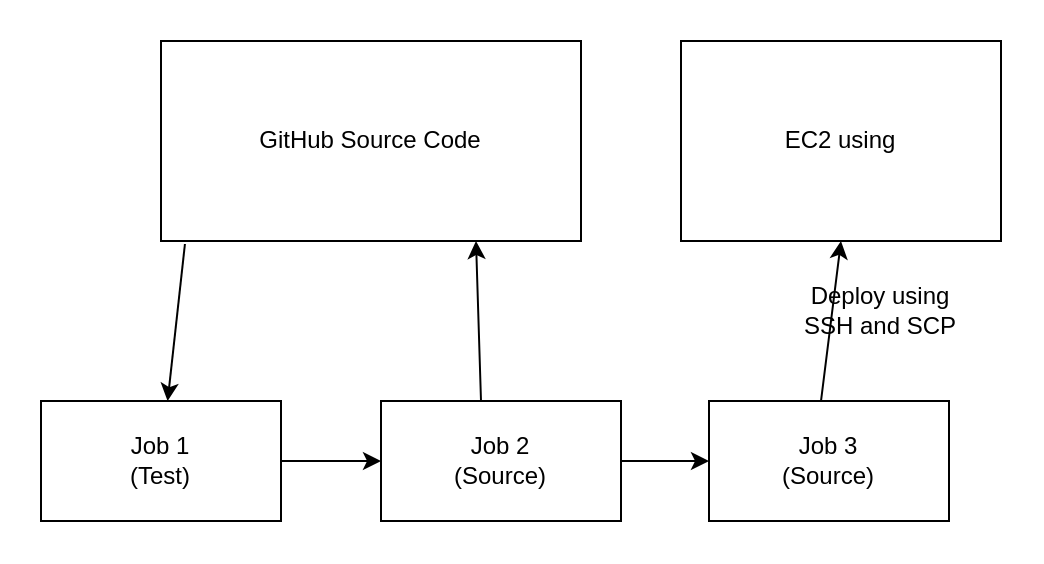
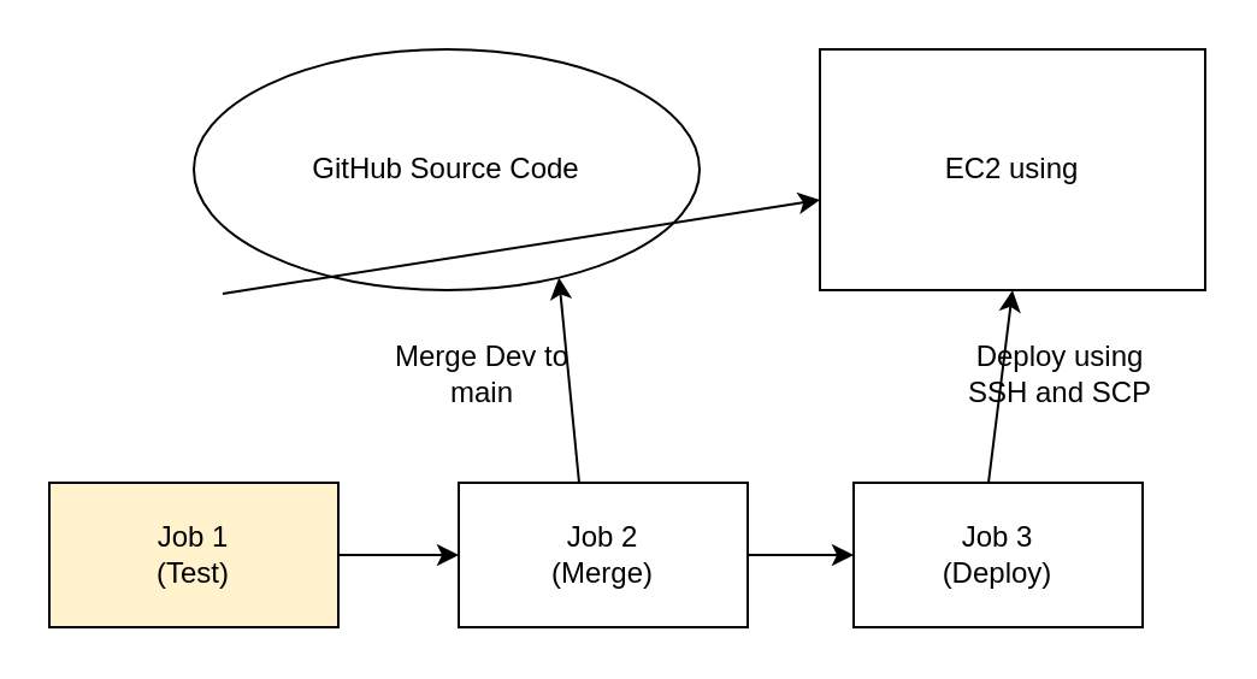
  <mxCell id="0" />
  <mxCell id="1" parent="0" />
- <mxCell id="2" value="Job 1&lt;br&gt;(Test)" style="rounded=0;whiteSpace=wrap;html=1;" vertex="1" parent="1"><mxGeometry x="20" y="200" width="120" height="60" as="geometry" /></mxCell>
- <mxCell id="3" value="GitHub Source Code" style="rounded=0;whiteSpace=wrap;html=1;" vertex="1" parent="1"><mxGeometry x="80" y="20" width="210" height="100" as="geometry" /></mxCell>
- <mxCell id="4" value="" style="endArrow=classic;html=1;rounded=0;exitX=0.057;exitY=1.015;exitDx=0;exitDy=0;exitPerimeter=0;" edge="1" parent="1" source="3" target="2"><mxGeometry width="50" height="50" relative="1" as="geometry"><mxPoint x="90" y="200" as="sourcePoint" /><mxPoint x="100" y="198" as="targetPoint" /></mxGeometry></mxCell>
- <mxCell id="5" value="Job 2&lt;br&gt;(Source)" style="rounded=0;whiteSpace=wrap;html=1;" vertex="1" parent="1"><mxGeometry x="190" y="200" width="120" height="60" as="geometry" /></mxCell>
+ <mxCell id="2" value="Job 1&lt;br&gt;(Test)" style="rounded=0;whiteSpace=wrap;html=1;fillColor=#fff2cc;" vertex="1" parent="1"><mxGeometry x="20" y="200" width="120" height="60" as="geometry" /></mxCell>
+ <mxCell id="3" value="GitHub Source Code" style="ellipse;whiteSpace=wrap;html=1;" vertex="1" parent="1"><mxGeometry x="80" y="20" width="210" height="100" as="geometry" /></mxCell>
+ <mxCell id="4" value="" style="endArrow=classic;html=1;rounded=0;exitX=0.057;exitY=1.015;exitDx=0;exitDy=0;exitPerimeter=0;" edge="1" parent="1" source="3" target="11"><mxGeometry width="50" height="50" relative="1" as="geometry"><mxPoint x="90" y="200" as="sourcePoint" /><mxPoint x="100" y="198" as="targetPoint" /></mxGeometry></mxCell>
+ <mxCell id="5" value="Job 2&lt;br&gt;(Merge)" style="rounded=0;whiteSpace=wrap;html=1;" vertex="1" parent="1"><mxGeometry x="190" y="200" width="120" height="60" as="geometry" /></mxCell>
  <mxCell id="6" value="" style="endArrow=classic;html=1;rounded=0;entryX=0;entryY=0.5;entryDx=0;entryDy=0;" edge="1" parent="1" target="5"><mxGeometry width="50" height="50" relative="1" as="geometry"><mxPoint x="140" y="230" as="sourcePoint" /><mxPoint x="190" y="180" as="targetPoint" /></mxGeometry></mxCell>
  <mxCell id="7" value="" style="endArrow=classic;html=1;rounded=0;entryX=0.75;entryY=1;entryDx=0;entryDy=0;" edge="1" parent="1" target="3"><mxGeometry width="50" height="50" relative="1" as="geometry"><mxPoint x="240" y="200" as="sourcePoint" /><mxPoint x="240" y="150" as="targetPoint" /></mxGeometry></mxCell>
- <mxCell id="8" value="Job 3&lt;br&gt;(Source)" style="rounded=0;whiteSpace=wrap;html=1;" vertex="1" parent="1"><mxGeometry x="354" y="200" width="120" height="60" as="geometry" /></mxCell>
+ <mxCell id="8" value="Job 3&lt;br&gt;(Deploy)" style="rounded=0;whiteSpace=wrap;html=1;" vertex="1" parent="1"><mxGeometry x="354" y="200" width="120" height="60" as="geometry" /></mxCell>
  <mxCell id="9" value="" style="endArrow=classic;html=1;rounded=0;entryX=0;entryY=0.5;entryDx=0;entryDy=0;" edge="1" parent="1" target="8"><mxGeometry width="50" height="50" relative="1" as="geometry"><mxPoint x="310" y="230" as="sourcePoint" /><mxPoint x="360" y="180" as="targetPoint" /></mxGeometry></mxCell>
+ <mxCell id="10" value="Merge Dev to main" style="text;html=1;strokeColor=none;fillColor=none;align=center;verticalAlign=middle;whiteSpace=wrap;rounded=0;" vertex="1" parent="1"><mxGeometry x="160" y="140" width="80" height="30" as="geometry" /></mxCell>
  <mxCell id="11" value="EC2 using" style="rounded=0;whiteSpace=wrap;html=1;" vertex="1" parent="1"><mxGeometry x="340" y="20" width="160" height="100" as="geometry" /></mxCell>
  <mxCell id="12" value="" style="endArrow=classic;html=1;rounded=0;entryX=0.5;entryY=1;entryDx=0;entryDy=0;" edge="1" parent="1" target="11"><mxGeometry width="50" height="50" relative="1" as="geometry"><mxPoint x="410" y="200" as="sourcePoint" /><mxPoint x="460" y="150" as="targetPoint" /></mxGeometry></mxCell>
  <mxCell id="13" value="Deploy using SSH and SCP" style="text;html=1;strokeColor=none;fillColor=none;align=center;verticalAlign=middle;whiteSpace=wrap;rounded=0;" vertex="1" parent="1"><mxGeometry x="400" y="140" width="80" height="30" as="geometry" /></mxCell>
